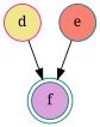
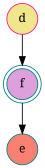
  digraph {
    fontname="Noto Serif"
    node [color=teal fontname="Noto Serif" shape=circle style=filled]
    edge [fontname="Noto Serif"]
    f [fillcolor=plum shape=doublecircle]
    d [color=deeppink fillcolor=khaki]
    e [fillcolor=salmon]
    d -> f
-   e -> f
+   f -> e
  }
